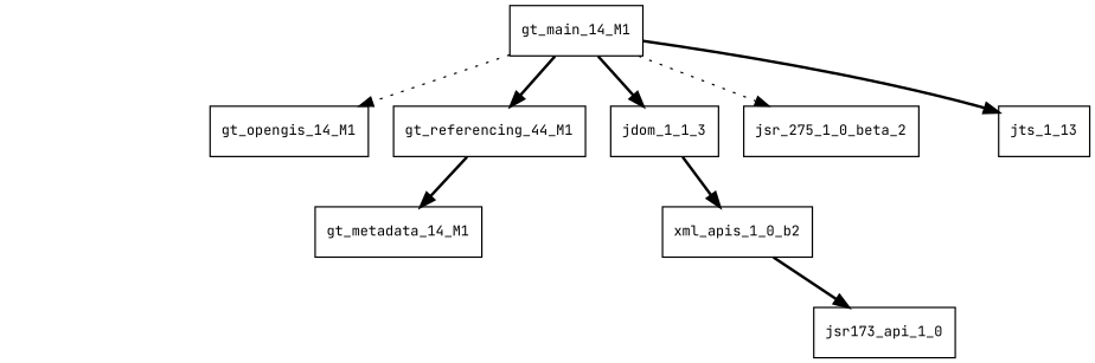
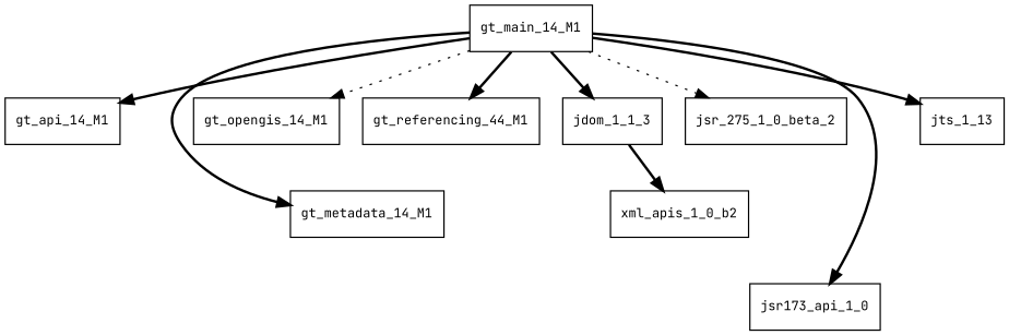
  digraph {
    fontname="JetBrains Mono"
    node [fontname="JetBrains Mono" fontsize=10.0 shape=box]
    edge [fontname="JetBrains Mono" style=bold]
    gt_main_14_M1
+   gt_api_14_M1
    gt_metadata_14_M1
    gt_opengis_14_M1
    n5 [label=gt_referencing_44_M1]
    jdom_1_1_3
    jsr_275_1_0_beta_2
    jsr173_api_1_0
    jts_1_13
    xml_apis_1_0_b2
-   n5 -> gt_metadata_14_M1
+   gt_main_14_M1 -> gt_api_14_M1
+   gt_main_14_M1 -> gt_metadata_14_M1
    gt_main_14_M1 -> gt_opengis_14_M1 [style=dotted]
    gt_main_14_M1 -> n5
    gt_main_14_M1 -> jdom_1_1_3
    gt_main_14_M1 -> jsr_275_1_0_beta_2 [style=dotted]
-   xml_apis_1_0_b2 -> jsr173_api_1_0
+   gt_main_14_M1 -> jsr173_api_1_0
    gt_main_14_M1 -> jts_1_13
    jdom_1_1_3 -> xml_apis_1_0_b2
  }
